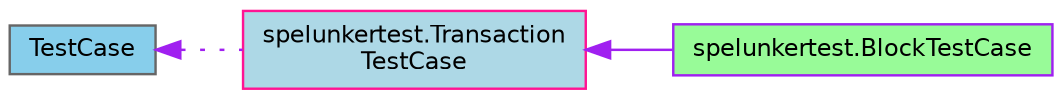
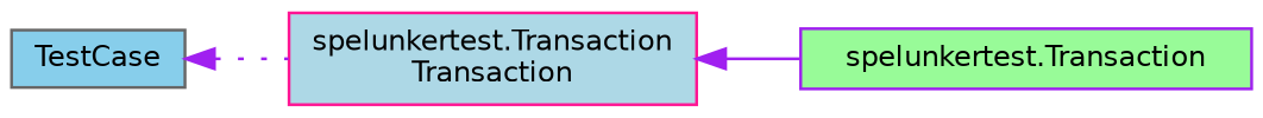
  digraph {
    rankdir=LR
    node [fontname=Helvetica fontsize=10 shape=record style=filled]
    edge [color=purple dir=back fontname=Helvetica fontsize=10 labelfontname=Helvetica labelfontsize=10]
    n1 [color=gray40 fillcolor=skyblue height=0.2 label=TestCase width=0.4]
-   n2 [color=deeppink fillcolor=lightblue height=0.2 label="spelunkertest.Transaction\lTestCase" width=0.4]
-   n3 [color=purple fillcolor=palegreen height=0.2 label="spelunkertest.BlockTestCase" width=0.4]
+   n2 [color=deeppink fillcolor=lightblue height=0.2 label="spelunkertest.Transaction\lTransaction" width=0.4]
+   n3 [color=purple fillcolor=palegreen height=0.2 label="spelunkertest.Transaction" width=0.4]
    n1 -> n2 [style=dotted]
    n2 -> n3 [style=solid]
  }
